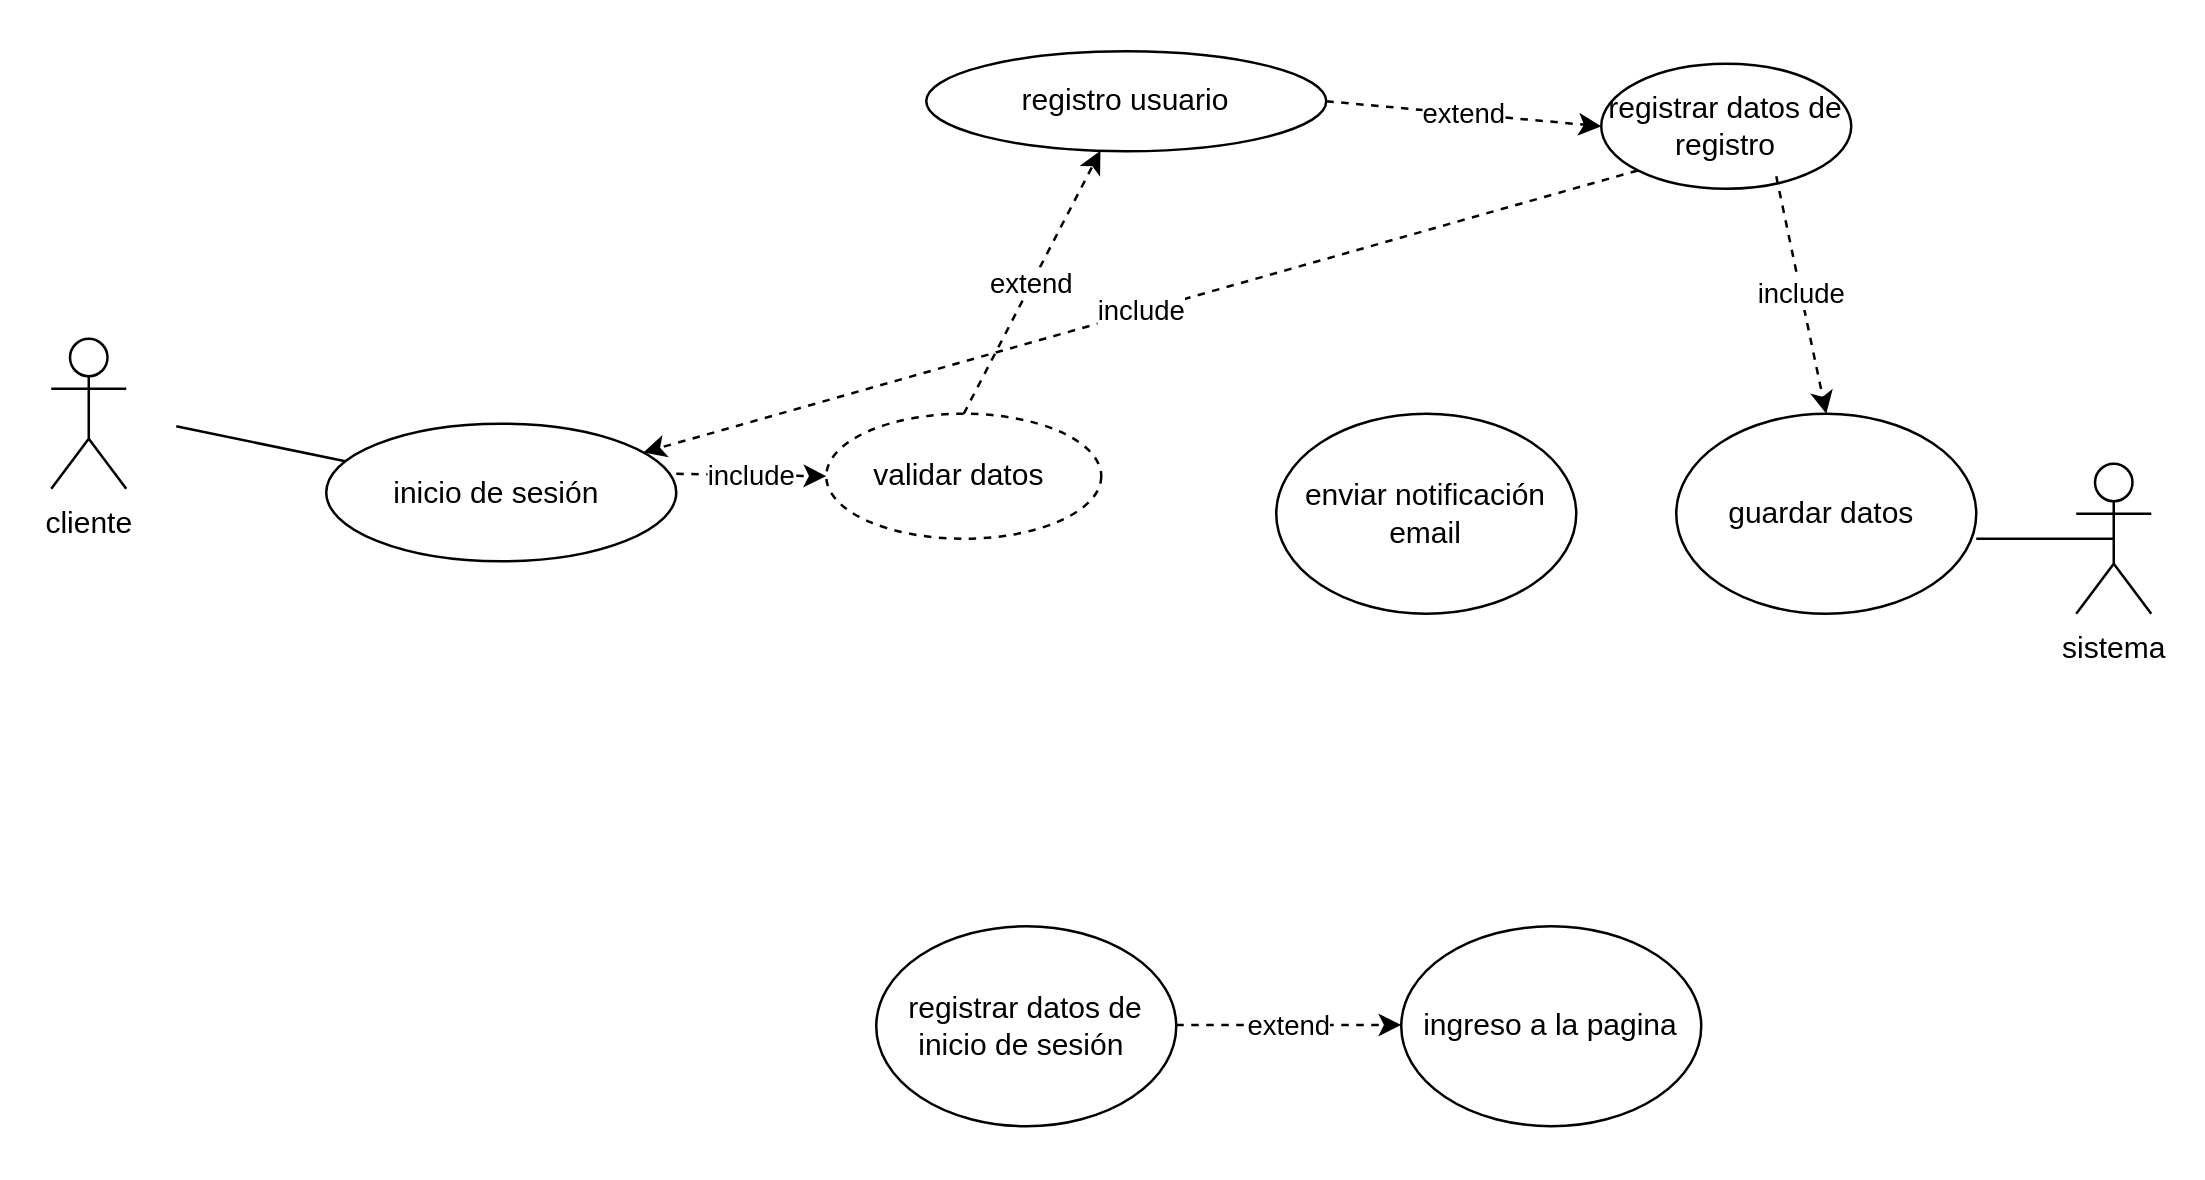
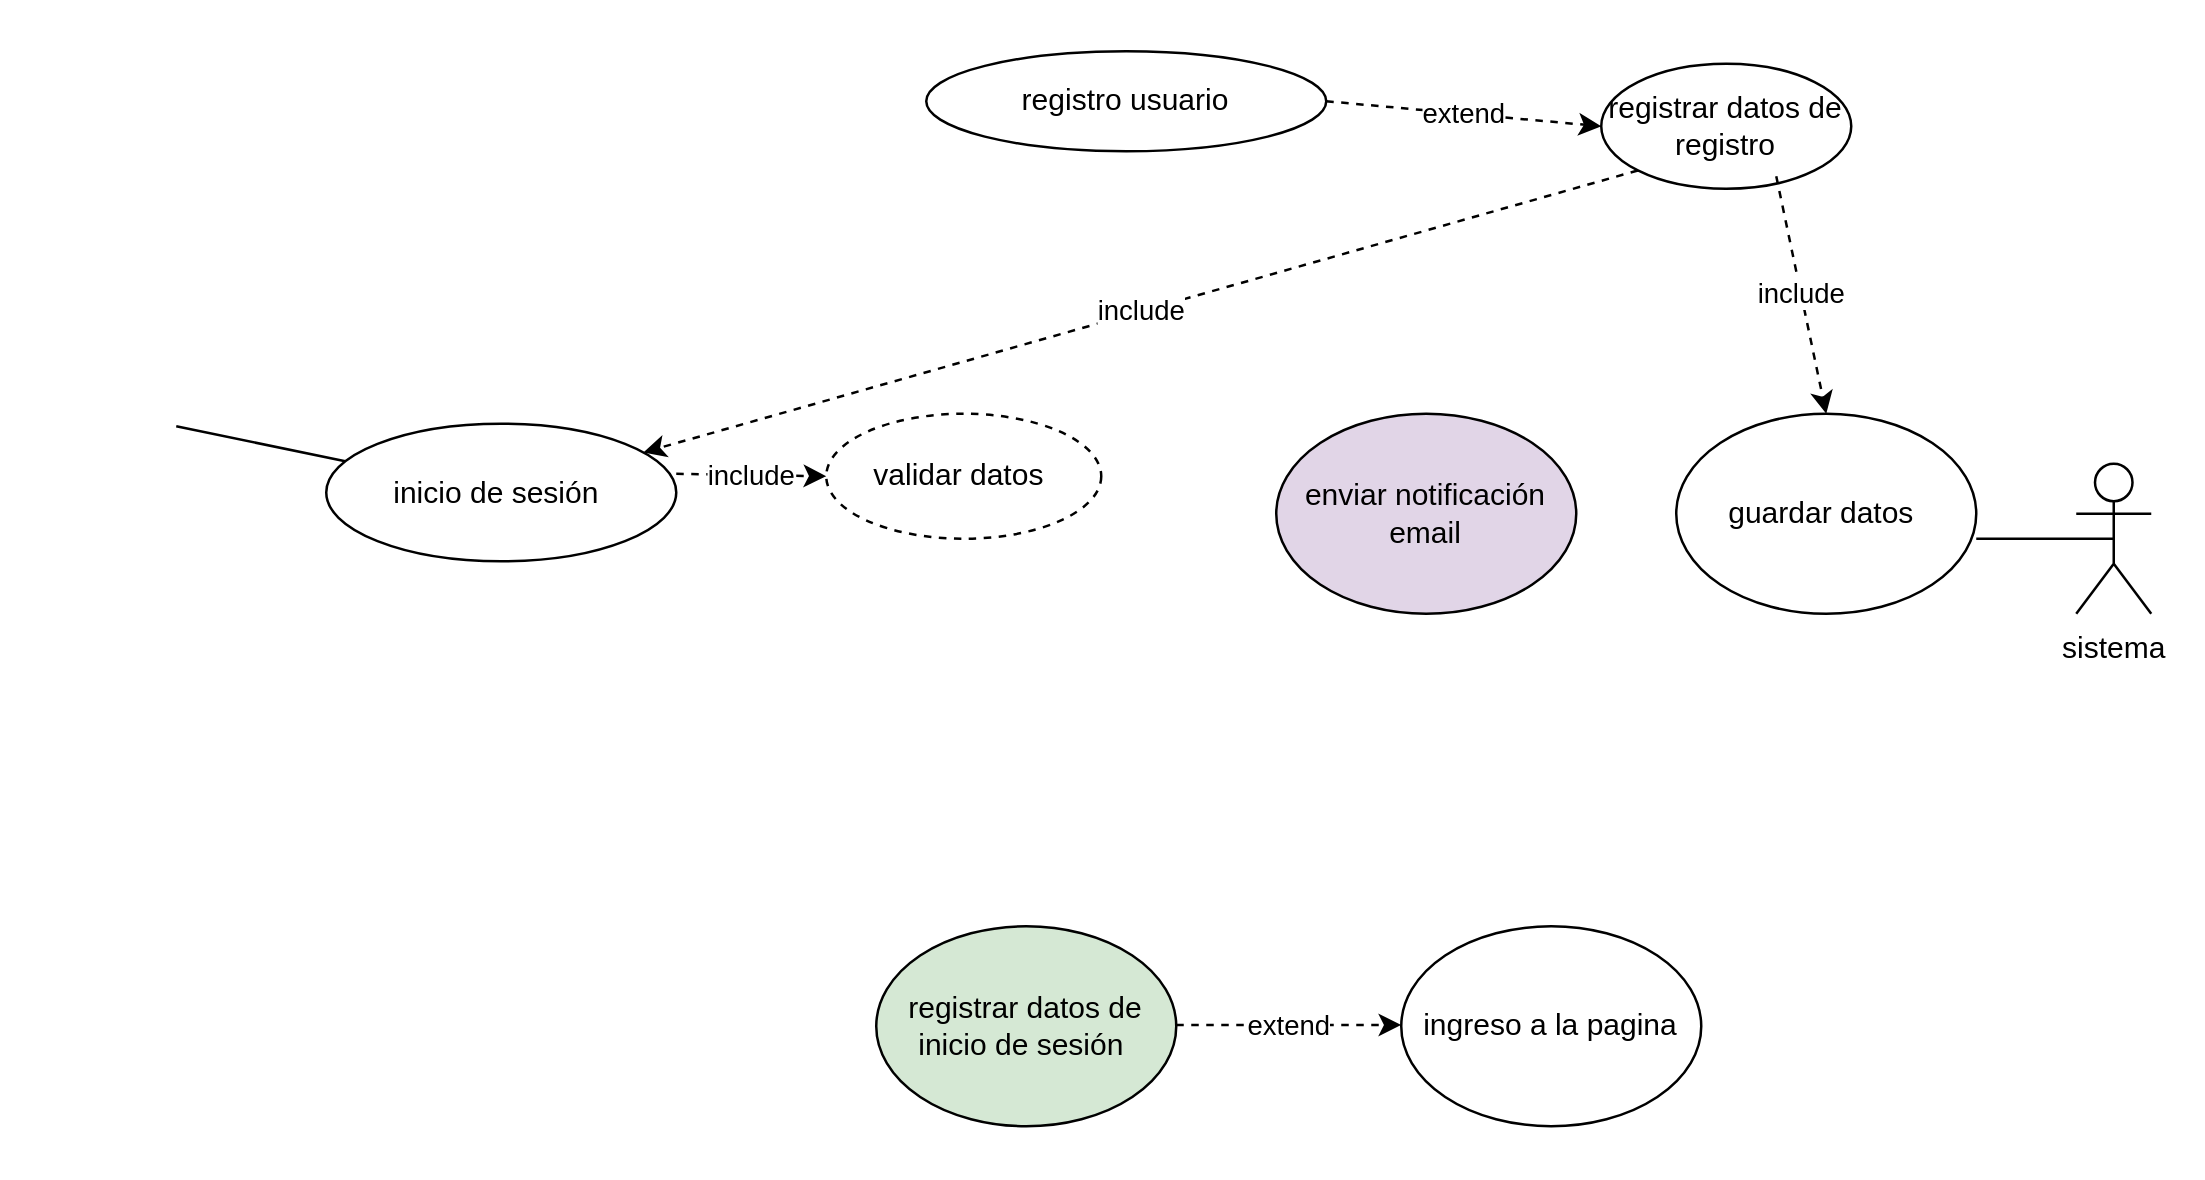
  <mxCell id="0" />
  <mxCell id="1" parent="0" />
- <mxCell id="2" value="cliente" style="shape=umlActor;verticalLabelPosition=bottom;verticalAlign=top;html=1;outlineConnect=0;" parent="1" vertex="1"><mxGeometry x="20" y="135" width="30" height="60" as="geometry" /></mxCell>
  <mxCell id="3" value="registro usuario" style="ellipse;whiteSpace=wrap;html=1;" parent="1" vertex="1"><mxGeometry x="370" y="20" width="160" height="40" as="geometry" /></mxCell>
  <mxCell id="4" value="registrar datos de registro" style="ellipse;whiteSpace=wrap;html=1;" parent="1" vertex="1"><mxGeometry x="640" y="25" width="100" height="50" as="geometry" /></mxCell>
  <mxCell id="5" value="validar datos&amp;nbsp;" style="ellipse;whiteSpace=wrap;html=1;dashed=1;" parent="1" vertex="1"><mxGeometry x="330" y="165" width="110" height="50" as="geometry" /></mxCell>
  <mxCell id="6" value="guardar datos&amp;nbsp;" style="ellipse;whiteSpace=wrap;html=1;" parent="1" vertex="1"><mxGeometry x="670" y="165" width="120" height="80" as="geometry" /></mxCell>
  <mxCell id="7" value="" style="endArrow=none;html=1;rounded=0;" parent="1" target="8" edge="1"><mxGeometry width="50" height="50" relative="1" as="geometry"><mxPoint x="70" y="170" as="sourcePoint" /><mxPoint x="110" y="210" as="targetPoint" /></mxGeometry></mxCell>
  <mxCell id="8" value="inicio de sesión&amp;nbsp;" style="ellipse;whiteSpace=wrap;html=1;" parent="1" vertex="1"><mxGeometry x="130" y="169" width="140" height="55" as="geometry" /></mxCell>
- <mxCell id="9" value="registrar datos de inicio de sesión&amp;nbsp;" style="ellipse;whiteSpace=wrap;html=1;" parent="1" vertex="1"><mxGeometry x="350" y="370" width="120" height="80" as="geometry" /></mxCell>
+ <mxCell id="9" value="registrar datos de inicio de sesión&amp;nbsp;" style="ellipse;whiteSpace=wrap;html=1;fillColor=#d5e8d4;" parent="1" vertex="1"><mxGeometry x="350" y="370" width="120" height="80" as="geometry" /></mxCell>
  <mxCell id="10" value="sistema" style="shape=umlActor;verticalLabelPosition=bottom;verticalAlign=top;html=1;outlineConnect=0;" parent="1" vertex="1"><mxGeometry x="830" y="185" width="30" height="60" as="geometry" /></mxCell>
  <mxCell id="11" value="ingreso a la pagina" style="ellipse;whiteSpace=wrap;html=1;" parent="1" vertex="1"><mxGeometry x="560" y="370" width="120" height="80" as="geometry" /></mxCell>
  <mxCell id="12" value="include" style="endArrow=classic;html=1;rounded=0;dashed=1;strokeColor=default;align=center;verticalAlign=middle;fontFamily=Helvetica;fontSize=11;fontColor=default;labelBackgroundColor=default;exitX=1;exitY=0.364;exitDx=0;exitDy=0;exitPerimeter=0;entryX=0;entryY=0.5;entryDx=0;entryDy=0;" parent="1" source="8" target="5" edge="1"><mxGeometry x="-0.002" width="50" height="50" relative="1" as="geometry"><mxPoint x="460" y="140" as="sourcePoint" /><mxPoint x="510" y="90" as="targetPoint" /><mxPoint as="offset" /></mxGeometry></mxCell>
  <mxCell id="13" value="extend" style="endArrow=classic;html=1;rounded=0;dashed=1;strokeColor=default;align=center;verticalAlign=middle;fontFamily=Helvetica;fontSize=11;fontColor=default;labelBackgroundColor=default;exitX=1;exitY=0.5;exitDx=0;exitDy=0;entryX=0;entryY=0.5;entryDx=0;entryDy=0;" parent="1" source="3" target="4" edge="1"><mxGeometry width="50" height="50" relative="1" as="geometry"><mxPoint x="420" y="224" as="sourcePoint" /><mxPoint x="510" y="224" as="targetPoint" /></mxGeometry></mxCell>
  <mxCell id="14" value="extend" style="endArrow=classic;html=1;rounded=0;dashed=1;strokeColor=default;align=center;verticalAlign=middle;fontFamily=Helvetica;fontSize=11;fontColor=default;labelBackgroundColor=default;exitX=1;exitY=0.5;exitDx=0;exitDy=0;entryX=0;entryY=0.5;entryDx=0;entryDy=0;" parent="1" edge="1"><mxGeometry width="50" height="50" relative="1" as="geometry"><mxPoint x="470" y="409.5" as="sourcePoint" /><mxPoint x="560" y="409.5" as="targetPoint" /></mxGeometry></mxCell>
- <mxCell id="15" value="enviar notificación email" style="ellipse;whiteSpace=wrap;html=1;" vertex="1" parent="1"><mxGeometry x="510" y="165" width="120" height="80" as="geometry" /></mxCell>
+ <mxCell id="15" value="enviar notificación email" style="ellipse;whiteSpace=wrap;html=1;fillColor=#e1d5e7;" vertex="1" parent="1"><mxGeometry x="510" y="165" width="120" height="80" as="geometry" /></mxCell>
  <mxCell id="16" value="include" style="endArrow=classic;html=1;rounded=0;dashed=1;strokeColor=default;align=center;verticalAlign=middle;fontFamily=Helvetica;fontSize=11;fontColor=default;labelBackgroundColor=default;entryX=0.5;entryY=0;entryDx=0;entryDy=0;exitX=0.7;exitY=0.9;exitDx=0;exitDy=0;exitPerimeter=0;" edge="1" parent="1" source="4" target="6"><mxGeometry x="-0.002" width="50" height="50" relative="1" as="geometry"><mxPoint x="690" y="169" as="sourcePoint" /><mxPoint x="757" y="70" as="targetPoint" /><mxPoint as="offset" /></mxGeometry></mxCell>
  <mxCell id="17" value="include" style="endArrow=classic;html=1;rounded=0;dashed=1;strokeColor=default;align=center;verticalAlign=middle;fontFamily=Helvetica;fontSize=11;fontColor=default;labelBackgroundColor=default;exitX=0;exitY=1;exitDx=0;exitDy=0;" edge="1" parent="1" source="4" target="8"><mxGeometry x="-0.002" width="50" height="50" relative="1" as="geometry"><mxPoint x="550" y="165" as="sourcePoint" /><mxPoint x="617" y="66" as="targetPoint" /><mxPoint as="offset" /></mxGeometry></mxCell>
- <mxCell id="18" value="extend" style="endArrow=classic;html=1;rounded=0;dashed=1;strokeColor=default;align=center;verticalAlign=middle;fontFamily=Helvetica;fontSize=11;fontColor=default;labelBackgroundColor=default;exitX=0.5;exitY=0;exitDx=0;exitDy=0;" edge="1" parent="1" source="5" target="3"><mxGeometry width="50" height="50" relative="1" as="geometry"><mxPoint x="390" y="164" as="sourcePoint" /><mxPoint x="500" y="164" as="targetPoint" /></mxGeometry></mxCell>
  <mxCell id="19" value="" style="endArrow=none;html=1;rounded=0;entryX=0.5;entryY=0.5;entryDx=0;entryDy=0;entryPerimeter=0;" edge="1" parent="1" target="10"><mxGeometry width="50" height="50" relative="1" as="geometry"><mxPoint x="790" y="215" as="sourcePoint" /><mxPoint x="840" y="165" as="targetPoint" /></mxGeometry></mxCell>
